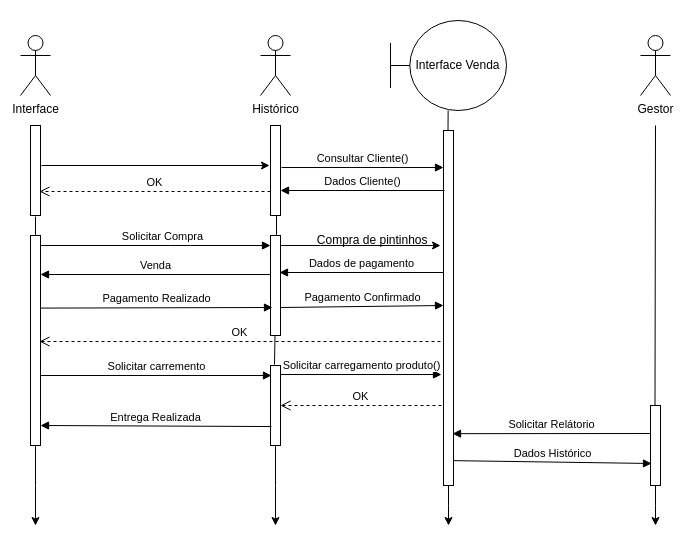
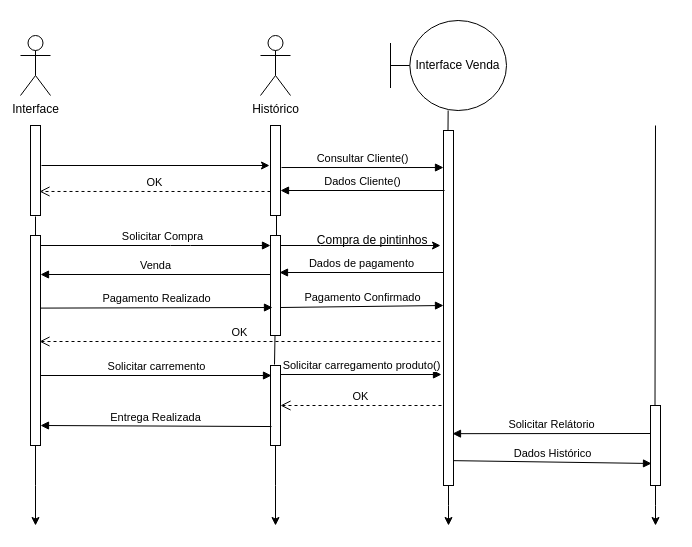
  <mxCell id="0" />
  <mxCell id="1" parent="0" />
  <mxCell id="2" style="edgeStyle=orthogonalEdgeStyle;rounded=0;orthogonalLoop=1;jettySize=auto;html=1;" edge="1" parent="1" source="16"><mxGeometry relative="1" as="geometry"><mxPoint x="35" y="525" as="targetPoint" /></mxGeometry></mxCell>
  <mxCell id="3" value="Interface" style="shape=umlActor;verticalLabelPosition=bottom;labelBackgroundColor=#ffffff;verticalAlign=top;html=1;" vertex="1" parent="1"><mxGeometry x="20" y="35" width="30" height="60" as="geometry" /></mxCell>
  <mxCell id="4" style="edgeStyle=orthogonalEdgeStyle;rounded=0;orthogonalLoop=1;jettySize=auto;html=1;" edge="1" parent="1" source="30"><mxGeometry relative="1" as="geometry"><mxPoint x="275" y="525" as="targetPoint" /></mxGeometry></mxCell>
  <mxCell id="5" value="Histórico" style="shape=umlActor;verticalLabelPosition=bottom;labelBackgroundColor=#ffffff;verticalAlign=top;html=1;" vertex="1" parent="1"><mxGeometry x="260" y="35" width="30" height="60" as="geometry" /></mxCell>
  <mxCell id="6" style="edgeStyle=orthogonalEdgeStyle;rounded=0;orthogonalLoop=1;jettySize=auto;html=1;" edge="1" parent="1" source="34"><mxGeometry relative="1" as="geometry"><mxPoint x="655" y="525" as="targetPoint" /></mxGeometry></mxCell>
- <mxCell id="7" value="Gestor" style="shape=umlActor;verticalLabelPosition=bottom;labelBackgroundColor=#ffffff;verticalAlign=top;html=1;" vertex="1" parent="1"><mxGeometry x="640" y="35" width="30" height="60" as="geometry" /></mxCell>
  <mxCell id="8" value="" style="edgeStyle=orthogonalEdgeStyle;rounded=0;orthogonalLoop=1;jettySize=auto;html=1;" edge="1" parent="1"><mxGeometry relative="1" as="geometry"><mxPoint x="41" y="165" as="sourcePoint" /><mxPoint x="269" y="165" as="targetPoint" /></mxGeometry></mxCell>
  <mxCell id="9" value="" style="html=1;points=[];perimeter=orthogonalPerimeter;" vertex="1" parent="1"><mxGeometry x="30" y="125" width="10" height="90" as="geometry" /></mxCell>
  <mxCell id="10" value="" style="html=1;points=[];perimeter=orthogonalPerimeter;" vertex="1" parent="1"><mxGeometry x="270" y="125" width="10" height="90" as="geometry" /></mxCell>
  <mxCell id="11" value="OK" style="html=1;verticalAlign=bottom;endArrow=open;dashed=1;endSize=8;entryX=0.9;entryY=0.733;entryDx=0;entryDy=0;entryPerimeter=0;" edge="1" parent="1" target="9"><mxGeometry relative="1" as="geometry"><mxPoint x="270" y="191" as="sourcePoint" /><mxPoint x="190" y="195" as="targetPoint" /></mxGeometry></mxCell>
  <mxCell id="12" style="edgeStyle=orthogonalEdgeStyle;rounded=0;orthogonalLoop=1;jettySize=auto;html=1;" edge="1" parent="1" source="15"><mxGeometry relative="1" as="geometry"><mxPoint x="448" y="525" as="targetPoint" /></mxGeometry></mxCell>
  <mxCell id="13" value="Interface Venda" style="shape=umlBoundary;whiteSpace=wrap;html=1;" vertex="1" parent="1"><mxGeometry x="390" y="20" width="116" height="90" as="geometry" /></mxCell>
  <mxCell id="14" value="Consultar Cliente()" style="html=1;verticalAlign=bottom;endArrow=block;exitX=1.1;exitY=0.467;exitDx=0;exitDy=0;exitPerimeter=0;" edge="1" parent="1"><mxGeometry width="80" relative="1" as="geometry"><mxPoint x="281" y="167.03" as="sourcePoint" /><mxPoint x="443" y="167.03" as="targetPoint" /></mxGeometry></mxCell>
  <mxCell id="15" value="" style="html=1;points=[];perimeter=orthogonalPerimeter;" vertex="1" parent="1"><mxGeometry x="443" y="130" width="10" height="355" as="geometry" /></mxCell>
  <mxCell id="16" value="" style="html=1;points=[];perimeter=orthogonalPerimeter;" vertex="1" parent="1"><mxGeometry x="30" y="235" width="10" height="210" as="geometry" /></mxCell>
  <mxCell id="17" value="" style="endArrow=none;html=1;exitX=0.5;exitY=0;exitDx=0;exitDy=0;exitPerimeter=0;entryX=0.5;entryY=1.011;entryDx=0;entryDy=0;entryPerimeter=0;" edge="1" parent="1" source="16" target="9"><mxGeometry width="50" height="50" relative="1" as="geometry"><mxPoint x="350" y="245" as="sourcePoint" /><mxPoint x="400" y="195" as="targetPoint" /></mxGeometry></mxCell>
  <mxCell id="18" value="Dados Cliente()" style="html=1;verticalAlign=bottom;endArrow=block;exitX=0.1;exitY=0.169;exitDx=0;exitDy=0;exitPerimeter=0;" edge="1" parent="1" source="15"><mxGeometry width="80" relative="1" as="geometry"><mxPoint x="440" y="190" as="sourcePoint" /><mxPoint x="280" y="190" as="targetPoint" /></mxGeometry></mxCell>
  <mxCell id="19" value="Solicitar Compra" style="html=1;verticalAlign=bottom;endArrow=block;" edge="1" parent="1" target="21"><mxGeometry x="0.064" width="80" relative="1" as="geometry"><mxPoint x="40" y="245" as="sourcePoint" /><mxPoint x="170" y="245" as="targetPoint" /><Array as="points"><mxPoint x="180" y="245" /></Array><mxPoint as="offset" /></mxGeometry></mxCell>
  <mxCell id="20" style="edgeStyle=orthogonalEdgeStyle;rounded=0;orthogonalLoop=1;jettySize=auto;html=1;entryX=-0.3;entryY=0.324;entryDx=0;entryDy=0;entryPerimeter=0;" edge="1" parent="1" source="21" target="15"><mxGeometry relative="1" as="geometry"><Array as="points"><mxPoint x="320" y="245" /><mxPoint x="320" y="245" /></Array></mxGeometry></mxCell>
  <mxCell id="21" value="" style="html=1;points=[];perimeter=orthogonalPerimeter;" vertex="1" parent="1"><mxGeometry x="270" y="235" width="10" height="100" as="geometry" /></mxCell>
  <mxCell id="22" value="" style="endArrow=none;html=1;exitX=0.6;exitY=0;exitDx=0;exitDy=0;exitPerimeter=0;entryX=0.6;entryY=1;entryDx=0;entryDy=0;entryPerimeter=0;" edge="1" parent="1" source="21" target="10"><mxGeometry width="50" height="50" relative="1" as="geometry"><mxPoint x="45" y="245" as="sourcePoint" /><mxPoint x="45" y="225.99" as="targetPoint" /></mxGeometry></mxCell>
  <mxCell id="23" value="&amp;nbsp; &amp;nbsp; Compra de pintinhos" style="text;html=1;align=center;verticalAlign=middle;resizable=0;points=[];autosize=1;" vertex="1" parent="1"><mxGeometry x="295" y="230" width="140" height="20" as="geometry" /></mxCell>
  <mxCell id="24" value="Dados de pagamento" style="html=1;verticalAlign=bottom;endArrow=block;entryX=0.9;entryY=0.37;entryDx=0;entryDy=0;entryPerimeter=0;" edge="1" parent="1" target="21"><mxGeometry width="80" relative="1" as="geometry"><mxPoint x="443" y="272" as="sourcePoint" /><mxPoint x="410" y="255" as="targetPoint" /></mxGeometry></mxCell>
  <mxCell id="25" value="Venda" style="html=1;verticalAlign=bottom;endArrow=block;exitX=0;exitY=0.39;exitDx=0;exitDy=0;exitPerimeter=0;" edge="1" parent="1" source="21"><mxGeometry width="80" relative="1" as="geometry"><mxPoint x="330" y="215" as="sourcePoint" /><mxPoint x="40" y="274" as="targetPoint" /><Array as="points" /></mxGeometry></mxCell>
  <mxCell id="26" value="Pagamento Realizado" style="html=1;verticalAlign=bottom;endArrow=block;exitX=1;exitY=0.66;exitDx=0;exitDy=0;exitPerimeter=0;entryX=0.2;entryY=0.72;entryDx=0;entryDy=0;entryPerimeter=0;" edge="1" parent="1"><mxGeometry width="80" relative="1" as="geometry"><mxPoint x="40" y="307.6" as="sourcePoint" /><mxPoint x="272" y="307" as="targetPoint" /></mxGeometry></mxCell>
  <mxCell id="27" value="OK" style="html=1;verticalAlign=bottom;endArrow=open;dashed=1;endSize=8;entryX=0.9;entryY=0.733;entryDx=0;entryDy=0;entryPerimeter=0;" edge="1" parent="1"><mxGeometry relative="1" as="geometry"><mxPoint x="440" y="341" as="sourcePoint" /><mxPoint x="39" y="341" as="targetPoint" /></mxGeometry></mxCell>
  <mxCell id="28" value="Pagamento Confirmado" style="html=1;verticalAlign=bottom;endArrow=block;exitX=1;exitY=0.72;exitDx=0;exitDy=0;exitPerimeter=0;" edge="1" parent="1" source="21"><mxGeometry width="80" relative="1" as="geometry"><mxPoint x="220" y="335.6" as="sourcePoint" /><mxPoint x="443" y="305" as="targetPoint" /></mxGeometry></mxCell>
  <mxCell id="29" value="Solicitar carremento" style="html=1;verticalAlign=bottom;endArrow=block;entryX=0.1;entryY=0.125;entryDx=0;entryDy=0;entryPerimeter=0;" edge="1" parent="1" target="30"><mxGeometry width="80" relative="1" as="geometry"><mxPoint x="40" y="375" as="sourcePoint" /><mxPoint x="210" y="376" as="targetPoint" /></mxGeometry></mxCell>
  <mxCell id="30" value="" style="html=1;points=[];perimeter=orthogonalPerimeter;" vertex="1" parent="1"><mxGeometry x="270" y="365" width="10" height="80" as="geometry" /></mxCell>
  <mxCell id="31" value="Solicitar carregamento produto()" style="html=1;verticalAlign=bottom;endArrow=block;" edge="1" parent="1"><mxGeometry x="0.006" width="80" relative="1" as="geometry"><mxPoint x="280" y="374" as="sourcePoint" /><mxPoint x="441" y="374" as="targetPoint" /><mxPoint as="offset" /></mxGeometry></mxCell>
  <mxCell id="32" value="OK" style="html=1;verticalAlign=bottom;endArrow=open;dashed=1;endSize=8;entryX=1;entryY=0.5;entryDx=0;entryDy=0;entryPerimeter=0;" edge="1" parent="1" target="30"><mxGeometry relative="1" as="geometry"><mxPoint x="441" y="405" as="sourcePoint" /><mxPoint x="40" y="465" as="targetPoint" /></mxGeometry></mxCell>
  <mxCell id="33" value="Entrega Realizada" style="html=1;verticalAlign=bottom;endArrow=block;exitX=0.1;exitY=0.763;exitDx=0;exitDy=0;exitPerimeter=0;" edge="1" parent="1" source="30"><mxGeometry width="80" relative="1" as="geometry"><mxPoint x="180" y="465" as="sourcePoint" /><mxPoint x="40" y="425" as="targetPoint" /><Array as="points" /></mxGeometry></mxCell>
  <mxCell id="34" value="" style="html=1;points=[];perimeter=orthogonalPerimeter;" vertex="1" parent="1"><mxGeometry x="650" y="405" width="10" height="80" as="geometry" /></mxCell>
  <mxCell id="35" value="Solicitar Relátorio" style="html=1;verticalAlign=bottom;endArrow=block;entryX=0.9;entryY=0.854;entryDx=0;entryDy=0;entryPerimeter=0;exitX=0;exitY=0.35;exitDx=0;exitDy=0;exitPerimeter=0;" edge="1" parent="1" source="34" target="15"><mxGeometry width="80" relative="1" as="geometry"><mxPoint x="330" y="355" as="sourcePoint" /><mxPoint x="410" y="355" as="targetPoint" /></mxGeometry></mxCell>
  <mxCell id="36" value="Dados Histórico" style="html=1;verticalAlign=bottom;endArrow=block;entryX=0.1;entryY=0.725;entryDx=0;entryDy=0;entryPerimeter=0;exitX=1;exitY=0.93;exitDx=0;exitDy=0;exitPerimeter=0;" edge="1" parent="1" source="15" target="34"><mxGeometry width="80" relative="1" as="geometry"><mxPoint x="470" y="455" as="sourcePoint" /><mxPoint x="410" y="355" as="targetPoint" /></mxGeometry></mxCell>
  <mxCell id="37" value="" style="endArrow=none;html=1;exitX=0.4;exitY=-0.012;exitDx=0;exitDy=0;exitPerimeter=0;entryX=0.5;entryY=1.011;entryDx=0;entryDy=0;entryPerimeter=0;" edge="1" parent="1" source="30"><mxGeometry width="50" height="50" relative="1" as="geometry"><mxPoint x="274.5" y="354.01" as="sourcePoint" /><mxPoint x="274.5" y="335" as="targetPoint" /></mxGeometry></mxCell>
  <mxCell id="38" value="" style="endArrow=none;html=1;exitX=0.4;exitY=-0.012;exitDx=0;exitDy=0;exitPerimeter=0;" edge="1" parent="1"><mxGeometry width="50" height="50" relative="1" as="geometry"><mxPoint x="654.5" y="405" as="sourcePoint" /><mxPoint x="655" y="125" as="targetPoint" /></mxGeometry></mxCell>
  <mxCell id="39" value="" style="endArrow=none;html=1;exitX=0.5;exitY=0;exitDx=0;exitDy=0;exitPerimeter=0;" edge="1" parent="1" target="13"><mxGeometry width="50" height="50" relative="1" as="geometry"><mxPoint x="447.5" y="130" as="sourcePoint" /><mxPoint x="447.5" y="110.99" as="targetPoint" /></mxGeometry></mxCell>
